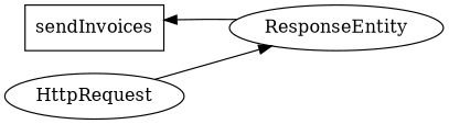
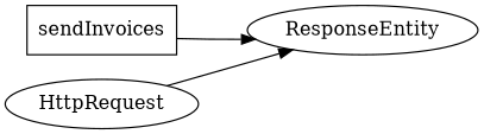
  digraph {
    rankdir=LR
    sendInvoices [shape=box]
    ResponseEntity
    HttpRequest
-   ResponseEntity -> sendInvoices
+   sendInvoices -> ResponseEntity
    HttpRequest -> ResponseEntity
  }
